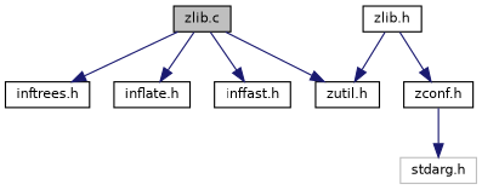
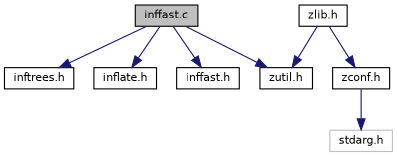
  digraph {
    node [color=black fillcolor=white fontname=Helvetica fontsize=10 shape=record style=filled]
    edge [color=midnightblue fontname=Helvetica fontsize=10 labelfontname=Helvetica labelfontsize=10 style=solid]
-   n1 [fillcolor=grey75 fontcolor=black height=0.2 label="zlib.c" width=0.4]
+   n1 [fillcolor=grey75 fontcolor=black height=0.2 label="inffast.c" width=0.4]
    n2 [height=0.2 label="zutil.h" width=0.4]
    n3 [height=0.2 label="inftrees.h" width=0.4]
    n4 [height=0.2 label="inflate.h" width=0.4]
    n5 [height=0.2 label="inffast.h" width=0.4]
    n6 [height=0.2 label="zlib.h" width=0.4]
    n7 [height=0.2 label="zconf.h" width=0.4]
    n8 [color=grey75 height=0.2 label="stdarg.h" width=0.4]
    n1 -> n2
    n1 -> n3
    n1 -> n4
    n1 -> n5
    n6 -> n2
    n6 -> n7
    n7 -> n8
  }
